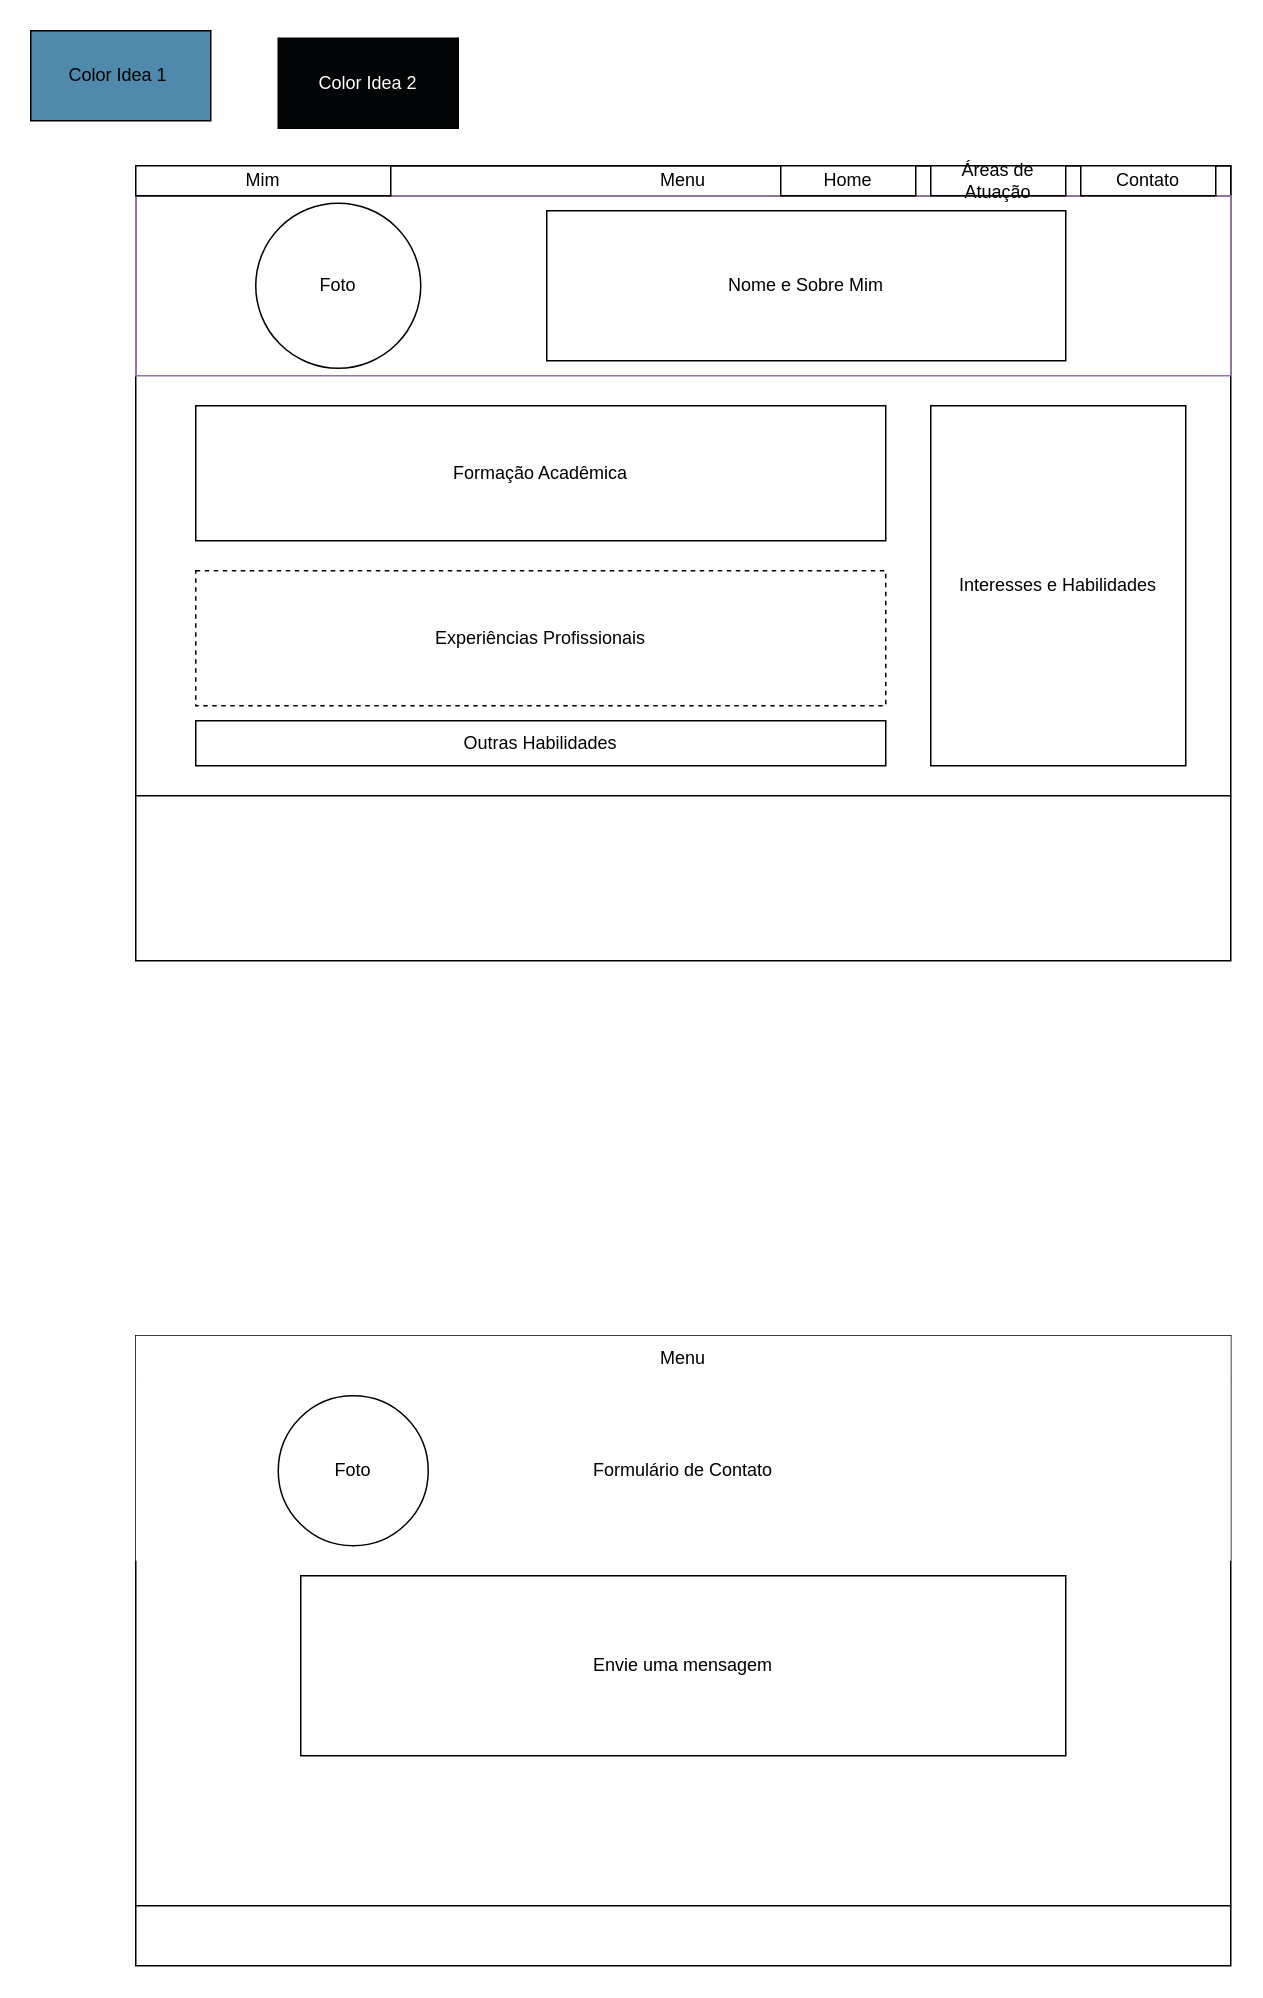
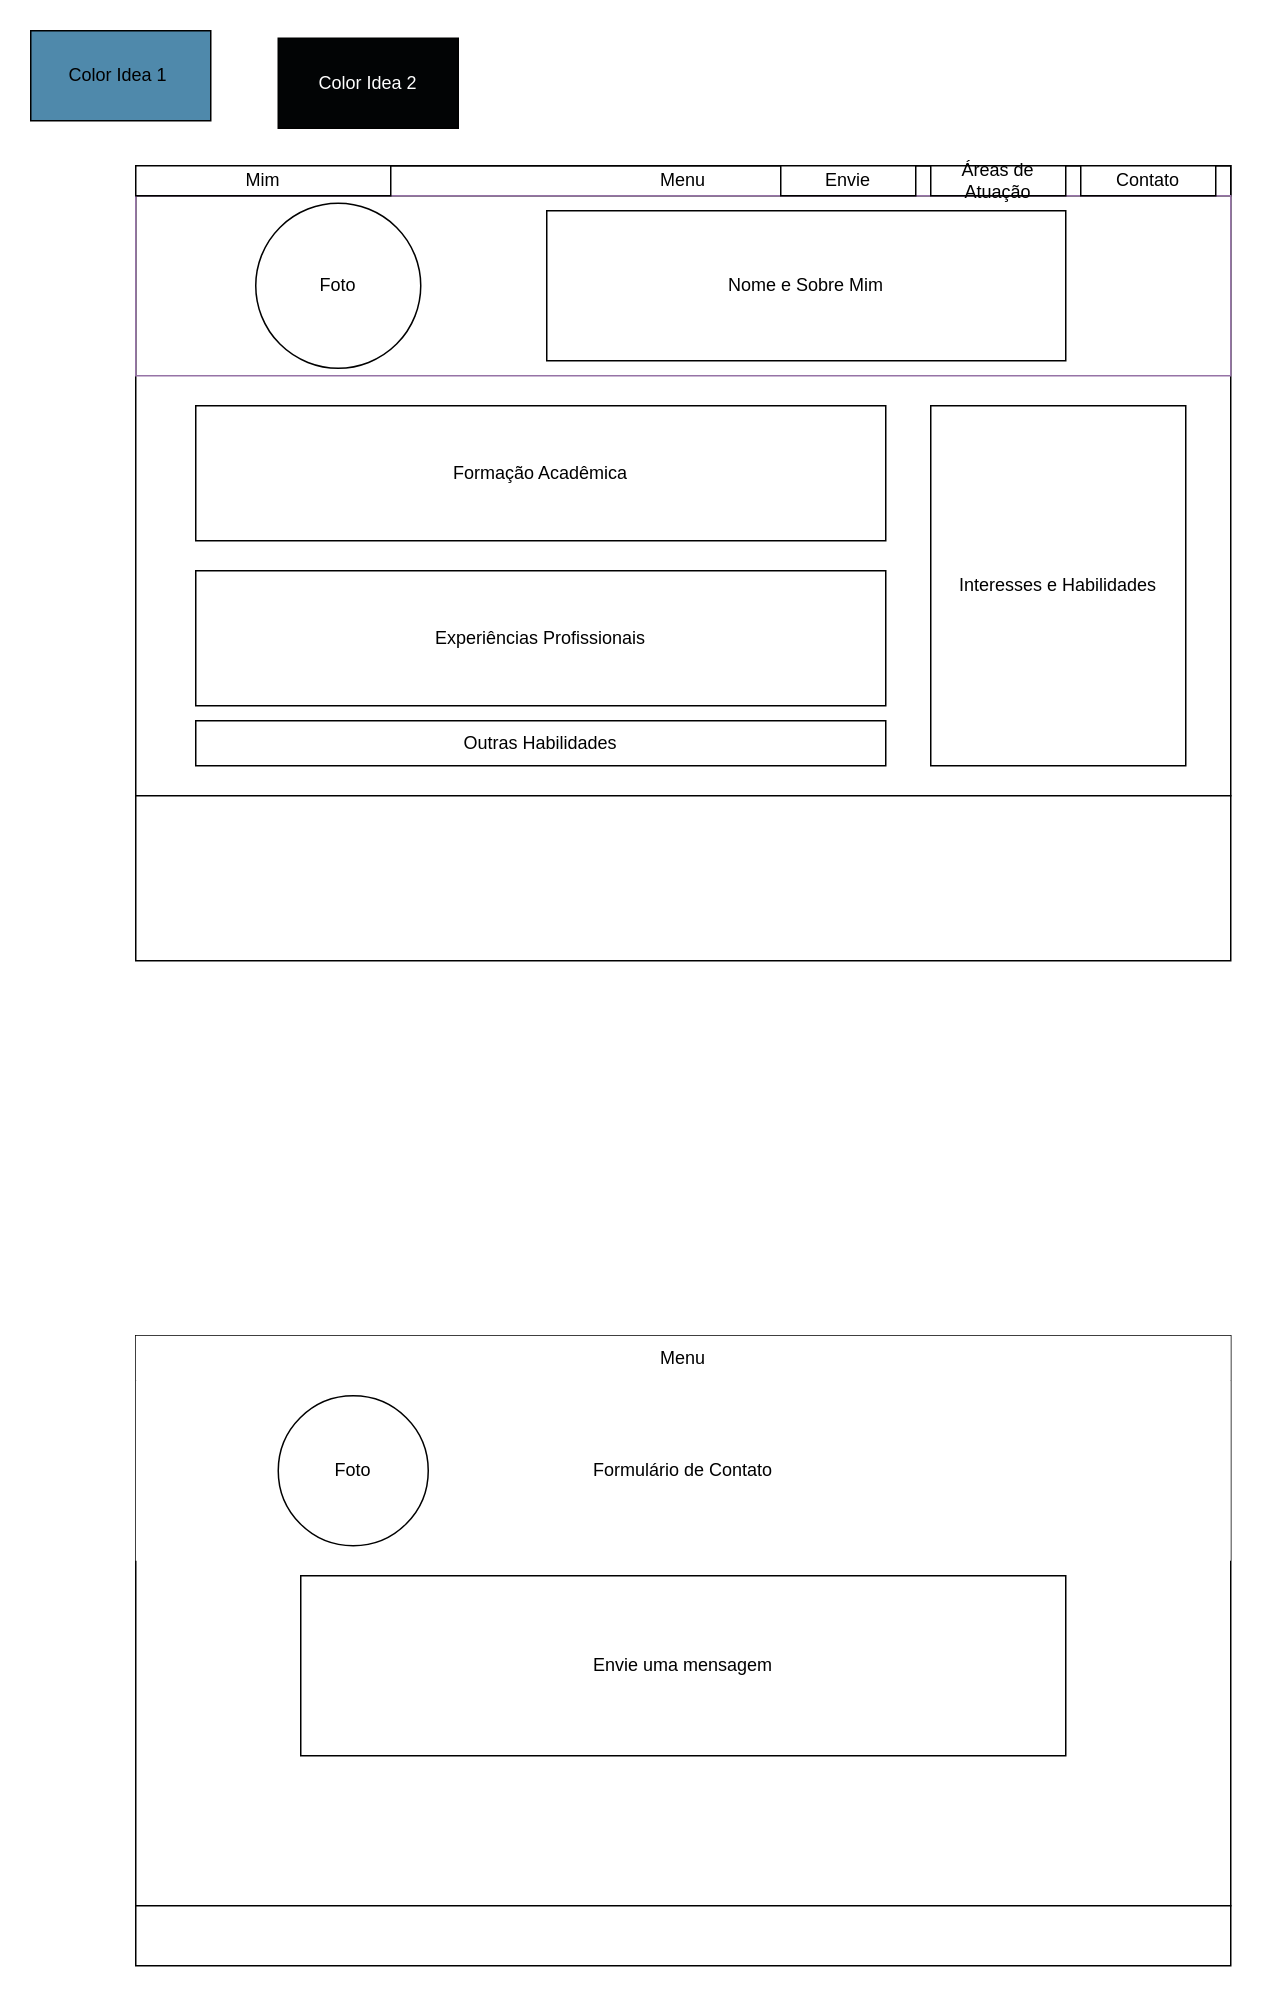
  <mxCell id="0" />
  <mxCell id="1" parent="0" />
  <mxCell id="2" value="" style="rounded=0;whiteSpace=wrap;html=1;fillColor=default;" parent="1" vertex="1"><mxGeometry x="90" y="110" width="730" height="420" as="geometry" /></mxCell>
  <mxCell id="3" value="Menu" style="rounded=0;whiteSpace=wrap;html=1;fillColor=none;gradientColor=none;" parent="1" vertex="1"><mxGeometry x="90" y="110" width="730" height="20" as="geometry" /></mxCell>
  <mxCell id="4" value="" style="rounded=0;whiteSpace=wrap;html=1;fillColor=none;strokeColor=#9673a6;" parent="1" vertex="1"><mxGeometry x="90" y="130" width="730" height="120" as="geometry" /></mxCell>
  <mxCell id="5" value="Foto" style="ellipse;whiteSpace=wrap;html=1;aspect=fixed;" parent="1" vertex="1"><mxGeometry x="170" y="135" width="110" height="110" as="geometry" /></mxCell>
  <mxCell id="6" value="Nome e Sobre Mim" style="rounded=0;whiteSpace=wrap;html=1;" parent="1" vertex="1"><mxGeometry x="364" y="140" width="346" height="100" as="geometry" /></mxCell>
  <mxCell id="7" value="Formação Acadêmica" style="rounded=0;whiteSpace=wrap;html=1;" parent="1" vertex="1"><mxGeometry x="130" y="270" width="460" height="90" as="geometry" /></mxCell>
- <mxCell id="8" value="Experiências Profissionais" style="rounded=0;whiteSpace=wrap;html=1;dashed=1;" parent="1" vertex="1"><mxGeometry x="130" y="380" width="460" height="90" as="geometry" /></mxCell>
+ <mxCell id="8" value="Experiências Profissionais" style="rounded=0;whiteSpace=wrap;html=1;" parent="1" vertex="1"><mxGeometry x="130" y="380" width="460" height="90" as="geometry" /></mxCell>
  <mxCell id="9" value="Outras Habilidades" style="rounded=0;whiteSpace=wrap;html=1;" parent="1" vertex="1"><mxGeometry x="130" y="480" width="460" height="30" as="geometry" /></mxCell>
  <mxCell id="10" value="&lt;font color=&quot;#ffffff&quot;&gt;Redes Sociais e Contato&lt;/font&gt;" style="rounded=0;whiteSpace=wrap;html=1;fillColor=default;strokeColor=none;" parent="1" vertex="1"><mxGeometry x="90" y="640" width="730" height="40" as="geometry" /></mxCell>
  <mxCell id="11" value="" style="rounded=0;whiteSpace=wrap;html=1;fillColor=default;" parent="1" vertex="1"><mxGeometry x="90" y="890" width="730" height="380" as="geometry" /></mxCell>
  <mxCell id="12" value="Menu" style="rounded=0;whiteSpace=wrap;html=1;fillColor=default;strokeColor=none;" parent="1" vertex="1"><mxGeometry x="90" y="890" width="730" height="30" as="geometry" /></mxCell>
  <mxCell id="13" value="Formulário de Contato" style="rounded=0;whiteSpace=wrap;html=1;strokeColor=none;fillColor=default;" parent="1" vertex="1"><mxGeometry x="90" y="920" width="730" height="120" as="geometry" /></mxCell>
  <mxCell id="14" value="Foto" style="ellipse;whiteSpace=wrap;html=1;aspect=fixed;" parent="1" vertex="1"><mxGeometry x="185" y="930" width="100" height="100" as="geometry" /></mxCell>
  <mxCell id="15" value="Envie uma mensagem" style="rounded=0;whiteSpace=wrap;html=1;" parent="1" vertex="1"><mxGeometry x="200" y="1050" width="510" height="120" as="geometry" /></mxCell>
  <mxCell id="16" value="&lt;font color=&quot;#ffffff&quot;&gt;Redes Sociais e Contato&lt;/font&gt;" style="rounded=0;whiteSpace=wrap;html=1;fillColor=default;" parent="1" vertex="1"><mxGeometry x="90" y="1270" width="730" height="40" as="geometry" /></mxCell>
  <mxCell id="17" value="Interesses e Habilidades" style="rounded=0;whiteSpace=wrap;html=1;" parent="1" vertex="1"><mxGeometry x="620" y="270" width="170" height="240" as="geometry" /></mxCell>
  <mxCell id="18" value="Mim" style="rounded=0;whiteSpace=wrap;html=1;" parent="1" vertex="1"><mxGeometry x="90" y="110" width="170" height="20" as="geometry" /></mxCell>
  <mxCell id="19" value="Contato" style="rounded=0;whiteSpace=wrap;html=1;" parent="1" vertex="1"><mxGeometry x="720" y="110" width="90" height="20" as="geometry" /></mxCell>
- <mxCell id="20" value="Home" style="rounded=0;whiteSpace=wrap;html=1;" parent="1" vertex="1"><mxGeometry x="520" y="110" width="90" height="20" as="geometry" /></mxCell>
+ <mxCell id="20" value="Envie" style="rounded=0;whiteSpace=wrap;html=1;" parent="1" vertex="1"><mxGeometry x="520" y="110" width="90" height="20" as="geometry" /></mxCell>
  <mxCell id="21" value="Áreas de Atuação" style="rounded=0;whiteSpace=wrap;html=1;" parent="1" vertex="1"><mxGeometry x="620" y="110" width="90" height="20" as="geometry" /></mxCell>
  <mxCell id="22" value="&lt;font color=&quot;#ffffff&quot;&gt;Áreas de Atuação&lt;/font&gt;" style="rounded=0;whiteSpace=wrap;html=1;fillColor=default;" parent="1" vertex="1"><mxGeometry x="90" y="530" width="730" height="110" as="geometry" /></mxCell>
  <mxCell id="23" value="Color Idea 1&amp;nbsp;" style="rounded=0;whiteSpace=wrap;html=1;fillColor=#4F89AB;" vertex="1" parent="1"><mxGeometry x="20" y="20" width="120" height="60" as="geometry" /></mxCell>
  <mxCell id="24" value="&lt;font color=&quot;#ffffff&quot;&gt;Color Idea 2&lt;/font&gt;" style="rounded=0;whiteSpace=wrap;html=1;fillColor=#020405;" vertex="1" parent="1"><mxGeometry x="185" y="25" width="120" height="60" as="geometry" /></mxCell>
